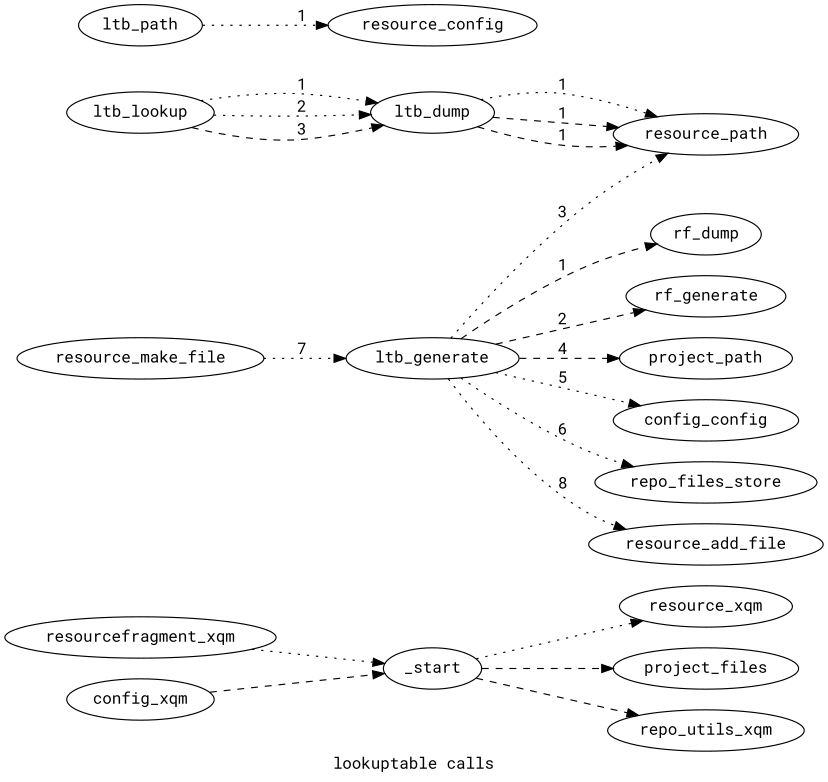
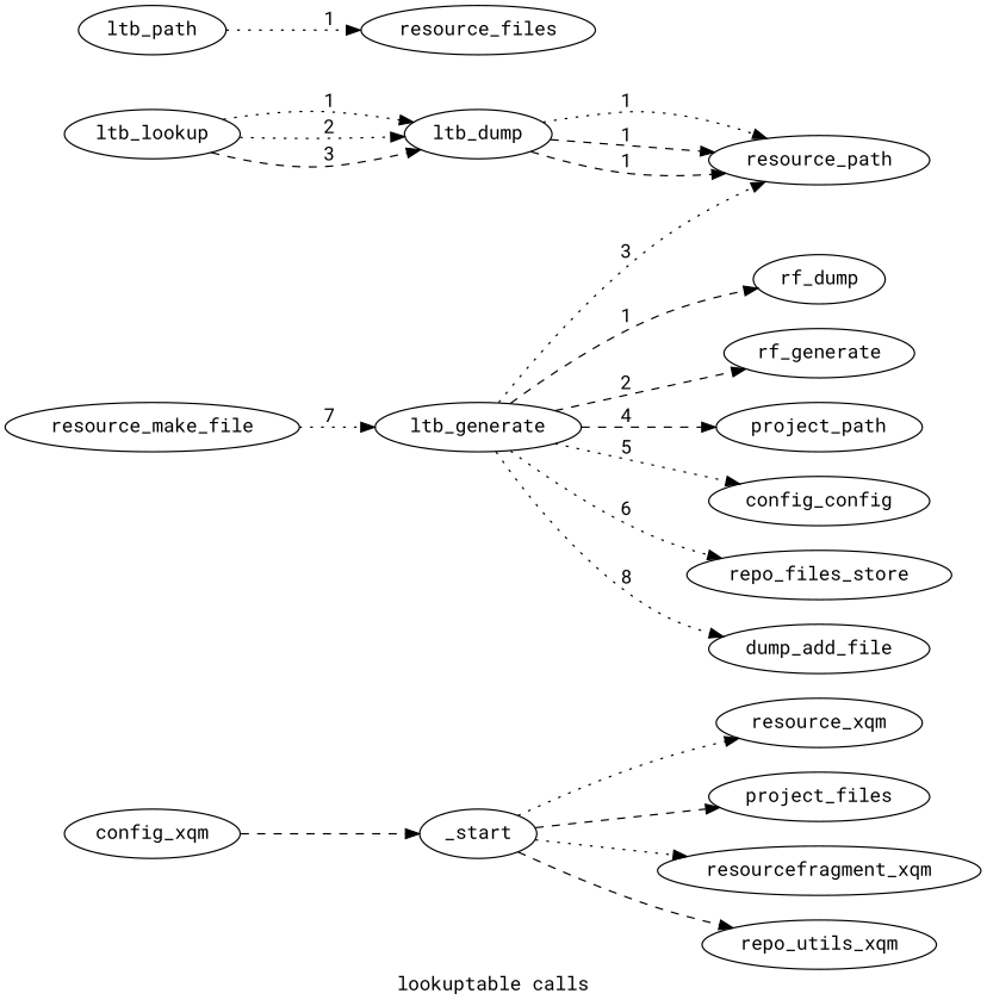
  digraph {
    fontname="Roboto Mono"
    label="lookuptable calls"
    rankdir=LR
    node [fontname="Roboto Mono"]
    edge [fontname="Roboto Mono" style=dotted]
    _start
    resource_xqm
    n3 [label=project_files]
    resourcefragment_xqm
    repo_utils_xqm
    config_xqm
    ltb_generate
    rf_dump
    rf_generate
    resource_path
    project_path
    config_config
    n13 [label=repo_files_store]
-   resource_add_file
+   resource_add_file [label=dump_add_file]
    resource_make_file
    ltb_lookup
    ltb_dump
    ltb_path
-   resource_files [label=resource_config]
+   resource_files
    _start -> resource_xqm
    _start -> n3 [style=dashed]
-   resourcefragment_xqm -> _start
+   _start -> resourcefragment_xqm
    _start -> repo_utils_xqm [style=dashed]
    config_xqm -> _start [style=dashed]
    ltb_generate -> rf_dump [label=1 style=dashed]
    ltb_generate -> rf_generate [label=2 style=dashed]
    ltb_generate -> resource_path [label=3]
    ltb_generate -> project_path [label=4 style=dashed]
    ltb_generate -> config_config [label=5]
    ltb_generate -> n13 [label=6]
    ltb_generate -> resource_add_file [label=8]
    resource_make_file -> ltb_generate [label=7]
    ltb_lookup -> ltb_dump [label=1]
    ltb_lookup -> ltb_dump [label=2]
    ltb_lookup -> ltb_dump [label=3 style=dashed]
    ltb_dump -> resource_path [label=1]
    ltb_dump -> resource_path [label=1 style=dashed]
    ltb_dump -> resource_path [label=1 style=dashed]
    ltb_path -> resource_files [label=1]
  }
